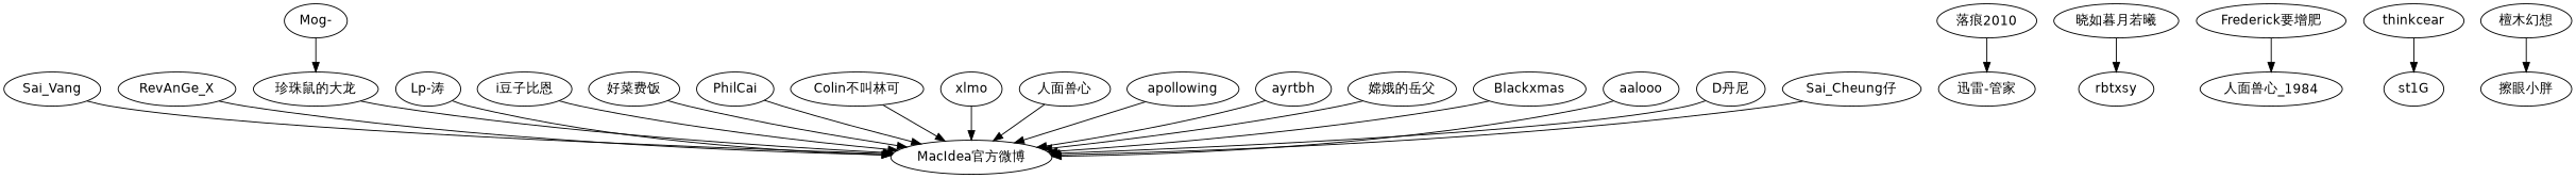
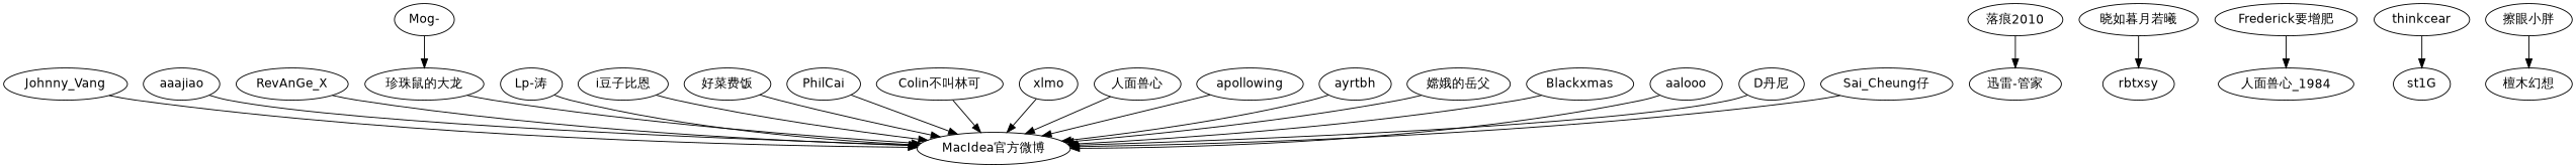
  strict digraph {
    fontname="DejaVu Sans"
    node [fontname="DejaVu Sans"]
    edge [fontname="DejaVu Sans"]
-   Johnny_Vang [label=Sai_Vang]
+   Johnny_Vang
    "MacIdea官方微博"
+   aaajiao
    RevAnGe_X
    "落痕2010"
    "迅雷-管家"
    "珍珠鼠的大龙"
    "Lp-涛"
    "i豆子比恩"
    "好菜费饭"
    "晓如暮月若曦"
    rbtxsy
    PhilCai
    "Colin不叫林可"
    "Frederick要增肥"
    "人面兽心_1984"
    xlmo
    n18 [label="人面兽心"]
    "Mog-"
    apollowing
    ayrtbh
    "嫦娥的岳父"
    Blackxmas
    aalooo
    thinkcear
    st1G
    "D丹尼"
    "Sai_Cheung仔"
    "擦眼小胖"
    "檀木幻想"
    Johnny_Vang -> "MacIdea官方微博" [weibo_id=3535578500848922]
+   aaajiao -> "MacIdea官方微博" [weibo_id=3535578048350677]
    RevAnGe_X -> "MacIdea官方微博" [weibo_id=3535583059719837]
    "落痕2010" -> "迅雷-管家" [weibo_id=3535585270718115]
    "珍珠鼠的大龙" -> "MacIdea官方微博" [weibo_id=3535584213365389]
    "Lp-涛" -> "MacIdea官方微博" [weibo_id=3535584997454837]
    "i豆子比恩" -> "MacIdea官方微博" [weibo_id=3535588932400791]
    "好菜费饭" -> "MacIdea官方微博" [weibo_id=3535586213947772]
    "晓如暮月若曦" -> rbtxsy [weibo_id=3535580887415538]
    PhilCai -> "MacIdea官方微博" [weibo_id=3535578596995774]
    "Colin不叫林可" -> "MacIdea官方微博" [weibo_id=3535578571826904]
    "Frederick要增肥" -> "人面兽心_1984" [weibo_id=3535583978455791]
    xlmo -> "MacIdea官方微博" [weibo_id=3535578244968072]
    n18 -> "MacIdea官方微博" [weibo_id=3535578404369362]
    "Mog-" -> "珍珠鼠的大龙" [weibo_id=3535580463408091]
    apollowing -> "MacIdea官方微博" [weibo_id=3535595706212388]
    ayrtbh -> "MacIdea官方微博" [weibo_id=3535581160163721]
    "嫦娥的岳父" -> "MacIdea官方微博" [weibo_id=3535581727032407]
    Blackxmas -> "MacIdea官方微博" [weibo_id=3535581462101367]
    aalooo -> "MacIdea官方微博" [weibo_id=3535579168090646]
    thinkcear -> st1G [weibo_id=3535581470155784]
    "D丹尼" -> "MacIdea官方微博" [weibo_id=3535592577072254]
    "Sai_Cheung仔" -> "MacIdea官方微博" [weibo_id=3535578601698387]
-   "檀木幻想" -> "擦眼小胖" [weibo_id=3535585941285871]
+   "擦眼小胖" -> "檀木幻想" [weibo_id=3535585941285871]
  }
